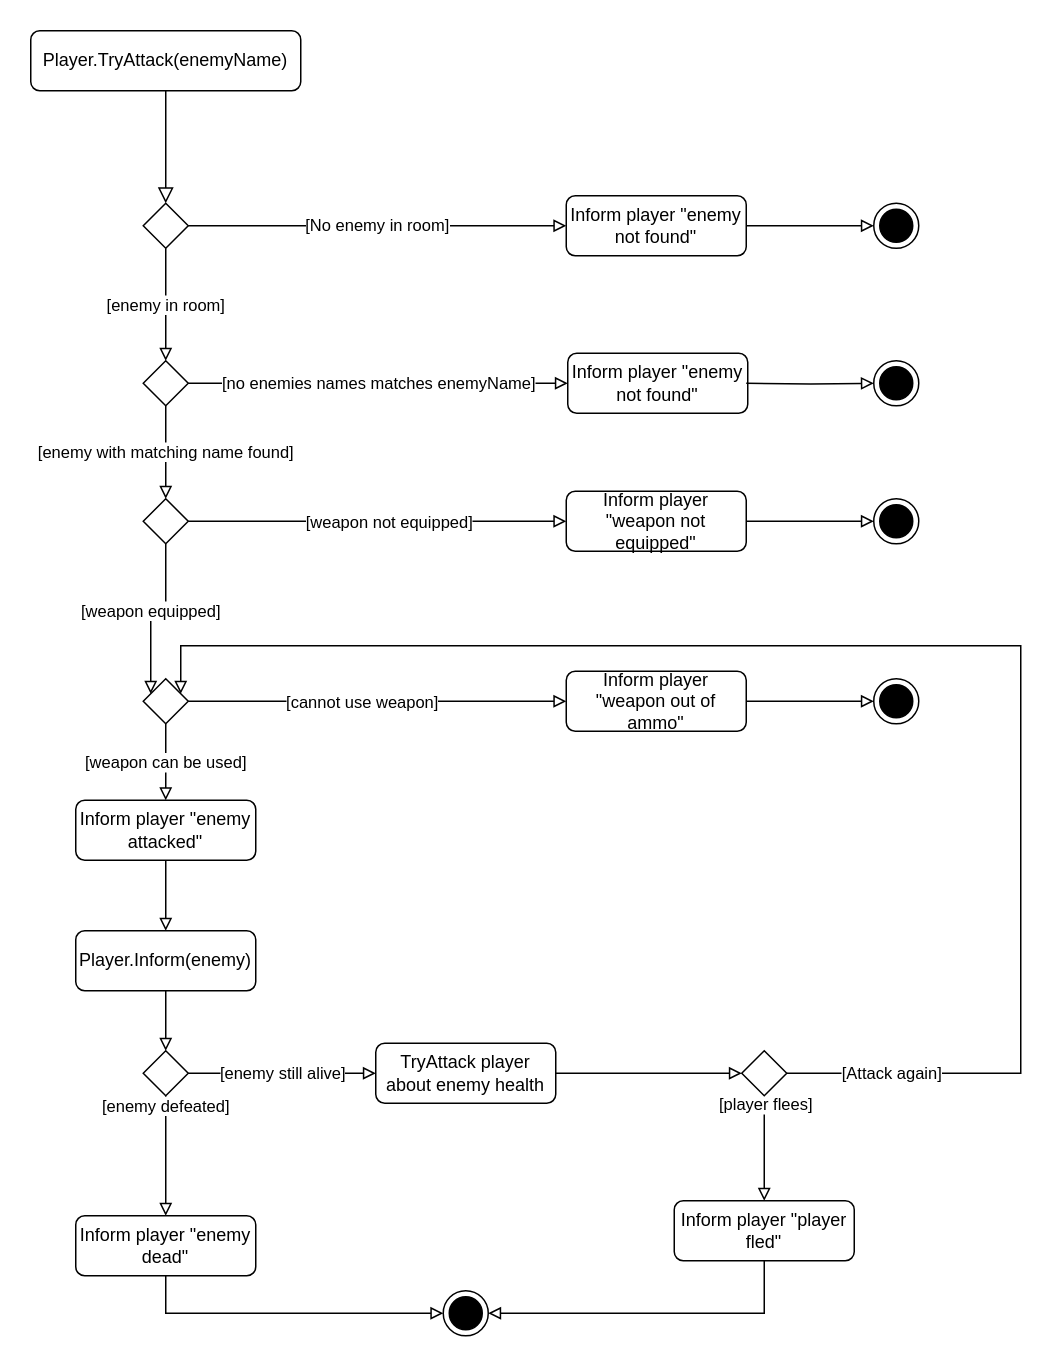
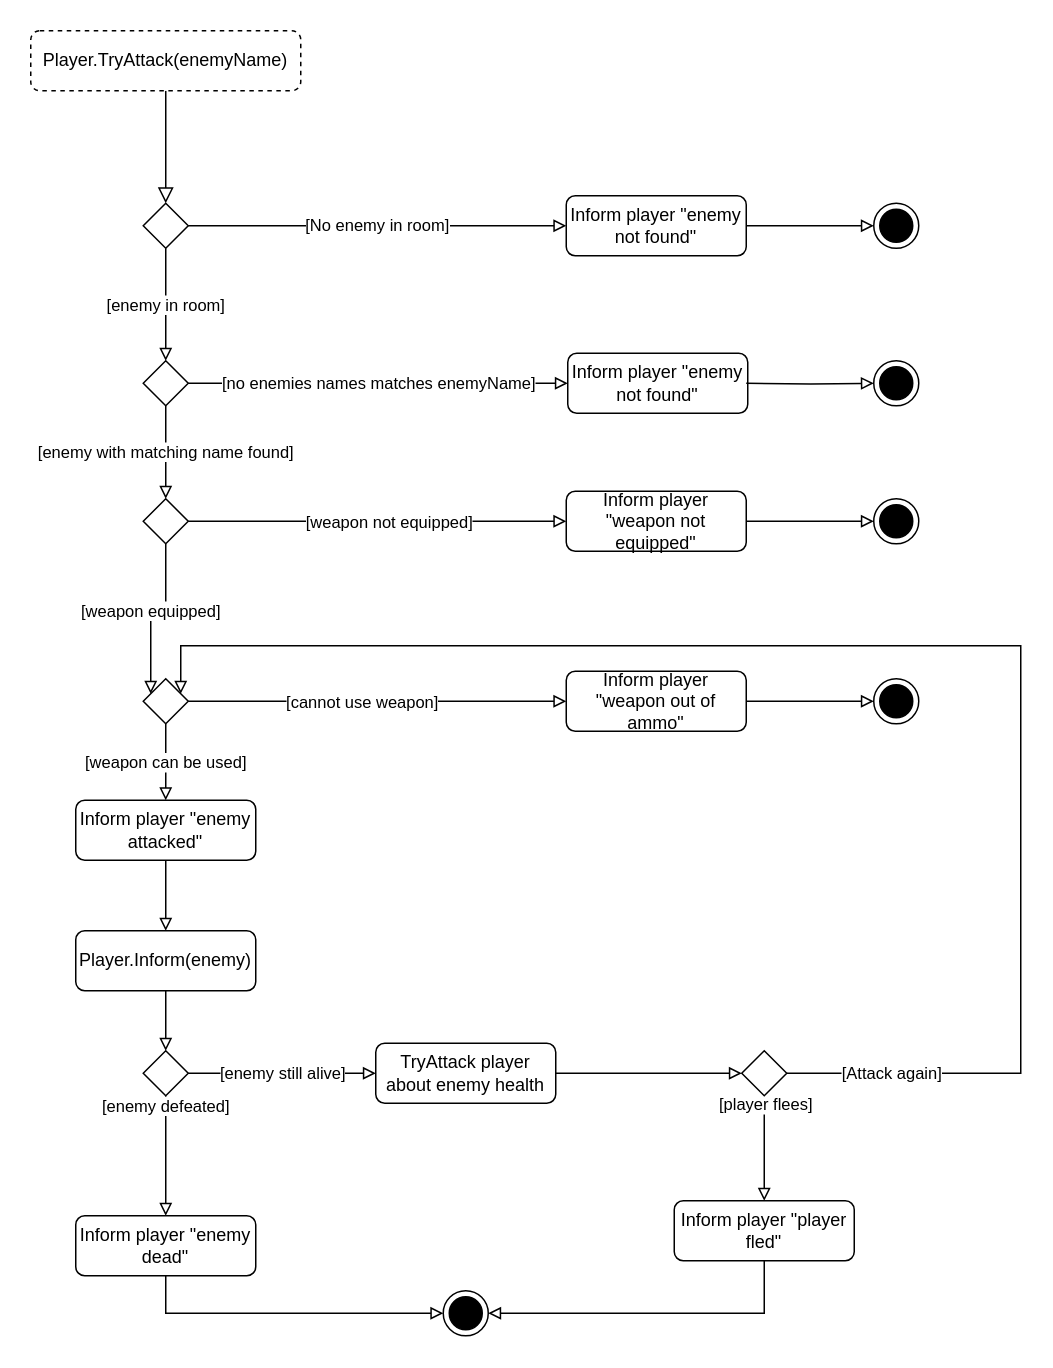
  <mxCell id="0" />
  <mxCell id="1" parent="0" />
  <mxCell id="2" value="" style="rounded=0;html=1;jettySize=auto;orthogonalLoop=1;fontSize=11;endArrow=block;endFill=0;endSize=8;strokeWidth=1;shadow=0;labelBackgroundColor=none;edgeStyle=orthogonalEdgeStyle;" parent="1" source="3" target="13" edge="1"><mxGeometry relative="1" as="geometry"><mxPoint x="110" y="110" as="targetPoint" /></mxGeometry></mxCell>
- <mxCell id="3" value="&lt;div&gt;Player.TryAttack(enemyName)&lt;/div&gt;" style="rounded=1;html=1;fontSize=12;glass=0;strokeWidth=1;shadow=0;align=center;verticalAlign=middle;whiteSpace=wrap;" parent="1" vertex="1"><mxGeometry x="20" y="20" width="180" height="40" as="geometry" /></mxCell>
+ <mxCell id="3" value="&lt;div&gt;Player.TryAttack(enemyName)&lt;/div&gt;" style="rounded=1;html=1;fontSize=12;glass=0;strokeWidth=1;shadow=0;align=center;verticalAlign=middle;whiteSpace=wrap;dashed=1;" parent="1" vertex="1"><mxGeometry x="20" y="20" width="180" height="40" as="geometry" /></mxCell>
  <mxCell id="4" value="[enemy in room]" style="edgeStyle=orthogonalEdgeStyle;rounded=0;orthogonalLoop=1;jettySize=auto;html=1;endArrow=block;endFill=0;" parent="1" source="13" target="28" edge="1"><mxGeometry relative="1" as="geometry"><mxPoint x="110" y="240" as="targetPoint" /><mxPoint x="110" y="190" as="sourcePoint" /></mxGeometry></mxCell>
  <mxCell id="5" value="[No enemy in room]" style="edgeStyle=orthogonalEdgeStyle;rounded=0;orthogonalLoop=1;jettySize=auto;html=1;endArrow=block;endFill=0;" parent="1" source="13" target="7" edge="1"><mxGeometry relative="1" as="geometry"><mxPoint x="320" y="150" as="targetPoint" /><mxPoint x="150" y="150" as="sourcePoint" /></mxGeometry></mxCell>
  <mxCell id="6" style="edgeStyle=orthogonalEdgeStyle;rounded=0;orthogonalLoop=1;jettySize=auto;html=1;endArrow=block;endFill=0;" parent="1" source="7" target="8" edge="1"><mxGeometry relative="1" as="geometry" /></mxCell>
  <mxCell id="7" value="Inform player &quot;enemy not found&quot;" style="rounded=1;whiteSpace=wrap;html=1;" parent="1" vertex="1"><mxGeometry x="377" y="130" width="120" height="40" as="geometry" /></mxCell>
  <mxCell id="8" value="" style="ellipse;html=1;shape=endState;fillColor=#000000;strokeColor=#000000;" parent="1" vertex="1"><mxGeometry x="582" y="135" width="30" height="30" as="geometry" /></mxCell>
  <mxCell id="9" style="edgeStyle=orthogonalEdgeStyle;rounded=0;orthogonalLoop=1;jettySize=auto;html=1;endArrow=block;endFill=0;" parent="1" source="12" target="15" edge="1"><mxGeometry relative="1" as="geometry"><mxPoint x="310" y="347" as="targetPoint" /></mxGeometry></mxCell>
  <mxCell id="10" value="[weapon not equipped]" style="edgeLabel;html=1;align=center;verticalAlign=middle;resizable=0;points=[];" parent="9" vertex="1" connectable="0"><mxGeometry x="0.132" relative="1" as="geometry"><mxPoint x="-10" as="offset" /></mxGeometry></mxCell>
  <mxCell id="11" value="[weapon equipped]" style="edgeStyle=orthogonalEdgeStyle;rounded=0;orthogonalLoop=1;jettySize=auto;html=1;endArrow=block;endFill=0;" parent="1" source="12" target="20" edge="1"><mxGeometry relative="1" as="geometry"><Array as="points"><mxPoint x="110" y="407" /><mxPoint x="100" y="407" /></Array></mxGeometry></mxCell>
  <mxCell id="12" value="" style="rhombus;" parent="1" vertex="1"><mxGeometry x="95" y="332" width="30" height="30" as="geometry" /></mxCell>
  <mxCell id="13" value="" style="rhombus;" parent="1" vertex="1"><mxGeometry x="95" y="135" width="30" height="30" as="geometry" /></mxCell>
  <mxCell id="14" style="edgeStyle=orthogonalEdgeStyle;rounded=0;orthogonalLoop=1;jettySize=auto;html=1;endArrow=block;endFill=0;" parent="1" source="15" target="16" edge="1"><mxGeometry relative="1" as="geometry" /></mxCell>
  <mxCell id="15" value="Inform player &quot;weapon not equipped&quot;" style="rounded=1;whiteSpace=wrap;html=1;" parent="1" vertex="1"><mxGeometry x="377" y="327" width="120" height="40" as="geometry" /></mxCell>
  <mxCell id="16" value="" style="ellipse;html=1;shape=endState;fillColor=#000000;strokeColor=#000000;" parent="1" vertex="1"><mxGeometry x="582" y="332" width="30" height="30" as="geometry" /></mxCell>
  <mxCell id="17" style="edgeStyle=orthogonalEdgeStyle;rounded=0;orthogonalLoop=1;jettySize=auto;html=1;endArrow=block;endFill=0;" parent="1" source="20" target="22" edge="1"><mxGeometry relative="1" as="geometry" /></mxCell>
  <mxCell id="18" value="[cannot use weapon]" style="edgeLabel;html=1;align=center;verticalAlign=middle;resizable=0;points=[];" parent="17" vertex="1" connectable="0"><mxGeometry x="-0.398" relative="1" as="geometry"><mxPoint x="39" as="offset" /></mxGeometry></mxCell>
  <mxCell id="19" value="[weapon can be used]" style="edgeStyle=orthogonalEdgeStyle;rounded=0;orthogonalLoop=1;jettySize=auto;html=1;endArrow=block;endFill=0;" parent="1" source="20" target="24" edge="1"><mxGeometry relative="1" as="geometry" /></mxCell>
  <mxCell id="20" value="" style="rhombus;" parent="1" vertex="1"><mxGeometry x="95" y="452" width="30" height="30" as="geometry" /></mxCell>
  <mxCell id="21" style="edgeStyle=orthogonalEdgeStyle;rounded=0;orthogonalLoop=1;jettySize=auto;html=1;endArrow=block;endFill=0;" parent="1" source="22" target="25" edge="1"><mxGeometry relative="1" as="geometry" /></mxCell>
  <mxCell id="22" value="Inform player &quot;weapon out of ammo&quot;" style="rounded=1;whiteSpace=wrap;html=1;" parent="1" vertex="1"><mxGeometry x="377" y="447" width="120" height="40" as="geometry" /></mxCell>
  <mxCell id="23" style="edgeStyle=orthogonalEdgeStyle;rounded=0;orthogonalLoop=1;jettySize=auto;html=1;endArrow=block;endFill=0;" parent="1" source="24" target="33" edge="1"><mxGeometry relative="1" as="geometry"><mxPoint x="110" y="623" as="targetPoint" /></mxGeometry></mxCell>
  <mxCell id="24" value="Inform player &quot;enemy attacked&quot;" style="rounded=1;whiteSpace=wrap;html=1;" parent="1" vertex="1"><mxGeometry x="50" y="533" width="120" height="40" as="geometry" /></mxCell>
  <mxCell id="25" value="" style="ellipse;html=1;shape=endState;fillColor=#000000;strokeColor=#000000;" parent="1" vertex="1"><mxGeometry x="582" y="452" width="30" height="30" as="geometry" /></mxCell>
  <mxCell id="26" value="[enemy with matching name found]" style="edgeStyle=orthogonalEdgeStyle;rounded=0;orthogonalLoop=1;jettySize=auto;html=1;endArrow=block;endFill=0;" parent="1" source="28" target="12" edge="1"><mxGeometry relative="1" as="geometry" /></mxCell>
  <mxCell id="27" value="[no enemies names matches enemyName]" style="edgeStyle=orthogonalEdgeStyle;rounded=0;orthogonalLoop=1;jettySize=auto;html=1;endArrow=block;endFill=0;" parent="1" source="28" target="29" edge="1"><mxGeometry relative="1" as="geometry" /></mxCell>
  <mxCell id="28" value="" style="rhombus;" parent="1" vertex="1"><mxGeometry x="95" y="240" width="30" height="30" as="geometry" /></mxCell>
  <mxCell id="29" value="Inform player &quot;enemy not found&quot;" style="rounded=1;whiteSpace=wrap;html=1;" parent="1" vertex="1"><mxGeometry x="378" y="235" width="120" height="40" as="geometry" /></mxCell>
  <mxCell id="30" style="edgeStyle=orthogonalEdgeStyle;rounded=0;orthogonalLoop=1;jettySize=auto;html=1;endArrow=block;endFill=0;" parent="1" target="31" edge="1"><mxGeometry relative="1" as="geometry"><mxPoint x="497" y="255" as="sourcePoint" /></mxGeometry></mxCell>
  <mxCell id="31" value="" style="ellipse;html=1;shape=endState;fillColor=#000000;strokeColor=#000000;" parent="1" vertex="1"><mxGeometry x="582" y="240" width="30" height="30" as="geometry" /></mxCell>
  <mxCell id="32" style="edgeStyle=orthogonalEdgeStyle;rounded=0;orthogonalLoop=1;jettySize=auto;html=1;endArrow=block;endFill=0;" parent="1" source="33" target="36" edge="1"><mxGeometry relative="1" as="geometry" /></mxCell>
  <mxCell id="33" value="Player.Inform(enemy)" style="rounded=1;whiteSpace=wrap;html=1;" parent="1" vertex="1"><mxGeometry x="50" y="620" width="120" height="40" as="geometry" /></mxCell>
  <mxCell id="34" value="[enemy defeated]" style="edgeStyle=orthogonalEdgeStyle;rounded=0;orthogonalLoop=1;jettySize=auto;html=1;endArrow=block;endFill=0;" parent="1" source="36" target="44" edge="1"><mxGeometry x="-0.818" relative="1" as="geometry"><mxPoint x="110" y="810" as="targetPoint" /><Array as="points" /><mxPoint as="offset" /></mxGeometry></mxCell>
  <mxCell id="35" value="[enemy still alive]" style="edgeStyle=orthogonalEdgeStyle;rounded=0;orthogonalLoop=1;jettySize=auto;html=1;endArrow=block;endFill=0;" parent="1" source="36" target="41" edge="1"><mxGeometry relative="1" as="geometry"><mxPoint x="220" y="720" as="targetPoint" /></mxGeometry></mxCell>
  <mxCell id="36" value="" style="rhombus;" parent="1" vertex="1"><mxGeometry x="95" y="700" width="30" height="30" as="geometry" /></mxCell>
  <mxCell id="37" value="[Attack again]" style="edgeStyle=orthogonalEdgeStyle;rounded=0;orthogonalLoop=1;jettySize=auto;html=1;endArrow=block;endFill=0;" parent="1" source="39" target="20" edge="1"><mxGeometry x="-0.865" relative="1" as="geometry"><mxPoint x="60" y="470" as="targetPoint" /><Array as="points"><mxPoint x="680" y="715" /><mxPoint x="680" y="430" /><mxPoint x="120" y="430" /></Array><mxPoint as="offset" /></mxGeometry></mxCell>
  <mxCell id="38" value="[player flees]" style="edgeStyle=orthogonalEdgeStyle;rounded=0;orthogonalLoop=1;jettySize=auto;html=1;endArrow=block;endFill=0;" parent="1" source="39" target="46" edge="1"><mxGeometry x="-0.818" y="1" relative="1" as="geometry"><mxPoint x="509" y="810" as="targetPoint" /><Array as="points" /><mxPoint as="offset" /></mxGeometry></mxCell>
  <mxCell id="39" value="" style="rhombus;" parent="1" vertex="1"><mxGeometry x="494" y="700" width="30" height="30" as="geometry" /></mxCell>
  <mxCell id="40" style="edgeStyle=orthogonalEdgeStyle;rounded=0;orthogonalLoop=1;jettySize=auto;html=1;endArrow=block;endFill=0;" parent="1" source="41" target="39" edge="1"><mxGeometry relative="1" as="geometry" /></mxCell>
  <mxCell id="41" value="TryAttack player about enemy health" style="rounded=1;whiteSpace=wrap;html=1;" parent="1" vertex="1"><mxGeometry x="250" y="695" width="120" height="40" as="geometry" /></mxCell>
  <mxCell id="42" value="" style="ellipse;html=1;shape=endState;fillColor=#000000;strokeColor=#000000;" parent="1" vertex="1"><mxGeometry x="295" y="860" width="30" height="30" as="geometry" /></mxCell>
  <mxCell id="43" style="edgeStyle=orthogonalEdgeStyle;rounded=0;orthogonalLoop=1;jettySize=auto;html=1;endArrow=block;endFill=0;" parent="1" source="44" target="42" edge="1"><mxGeometry relative="1" as="geometry"><Array as="points"><mxPoint x="110" y="875" /></Array></mxGeometry></mxCell>
  <mxCell id="44" value="Inform player &quot;enemy dead&quot;" style="rounded=1;whiteSpace=wrap;html=1;" parent="1" vertex="1"><mxGeometry x="50" y="810" width="120" height="40" as="geometry" /></mxCell>
  <mxCell id="45" style="edgeStyle=orthogonalEdgeStyle;rounded=0;orthogonalLoop=1;jettySize=auto;html=1;endArrow=block;endFill=0;" parent="1" source="46" target="42" edge="1"><mxGeometry relative="1" as="geometry"><Array as="points"><mxPoint x="509" y="875" /></Array></mxGeometry></mxCell>
  <mxCell id="46" value="Inform player &quot;player fled&quot;" style="rounded=1;whiteSpace=wrap;html=1;" parent="1" vertex="1"><mxGeometry x="449" y="800" width="120" height="40" as="geometry" /></mxCell>
